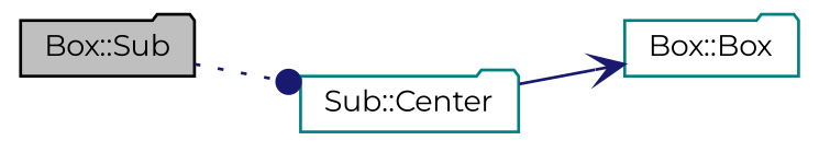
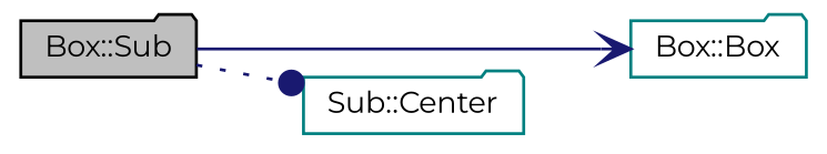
  digraph {
    fontname=Montserrat
    rankdir=LR
    node [color=teal fillcolor=white fontname=Montserrat fontsize=10 shape=folder style=filled]
    edge [color=midnightblue fontname=Montserrat fontsize=10 labelfontname=Helvetica labelfontsize=10]
    n1 [color=black fillcolor=grey75 fontcolor=black height=0.2 label="Box::Sub" width=0.4]
    n2 [height=0.2 label="Box::Box" width=0.4]
    n3 [height=0.2 label="Sub::Center" width=0.4]
-   n3 -> n2 [arrowhead=vee style=solid]
+   n1 -> n2 [arrowhead=vee style=solid]
    n1 -> n3 [arrowhead=dot style=dotted]
  }
